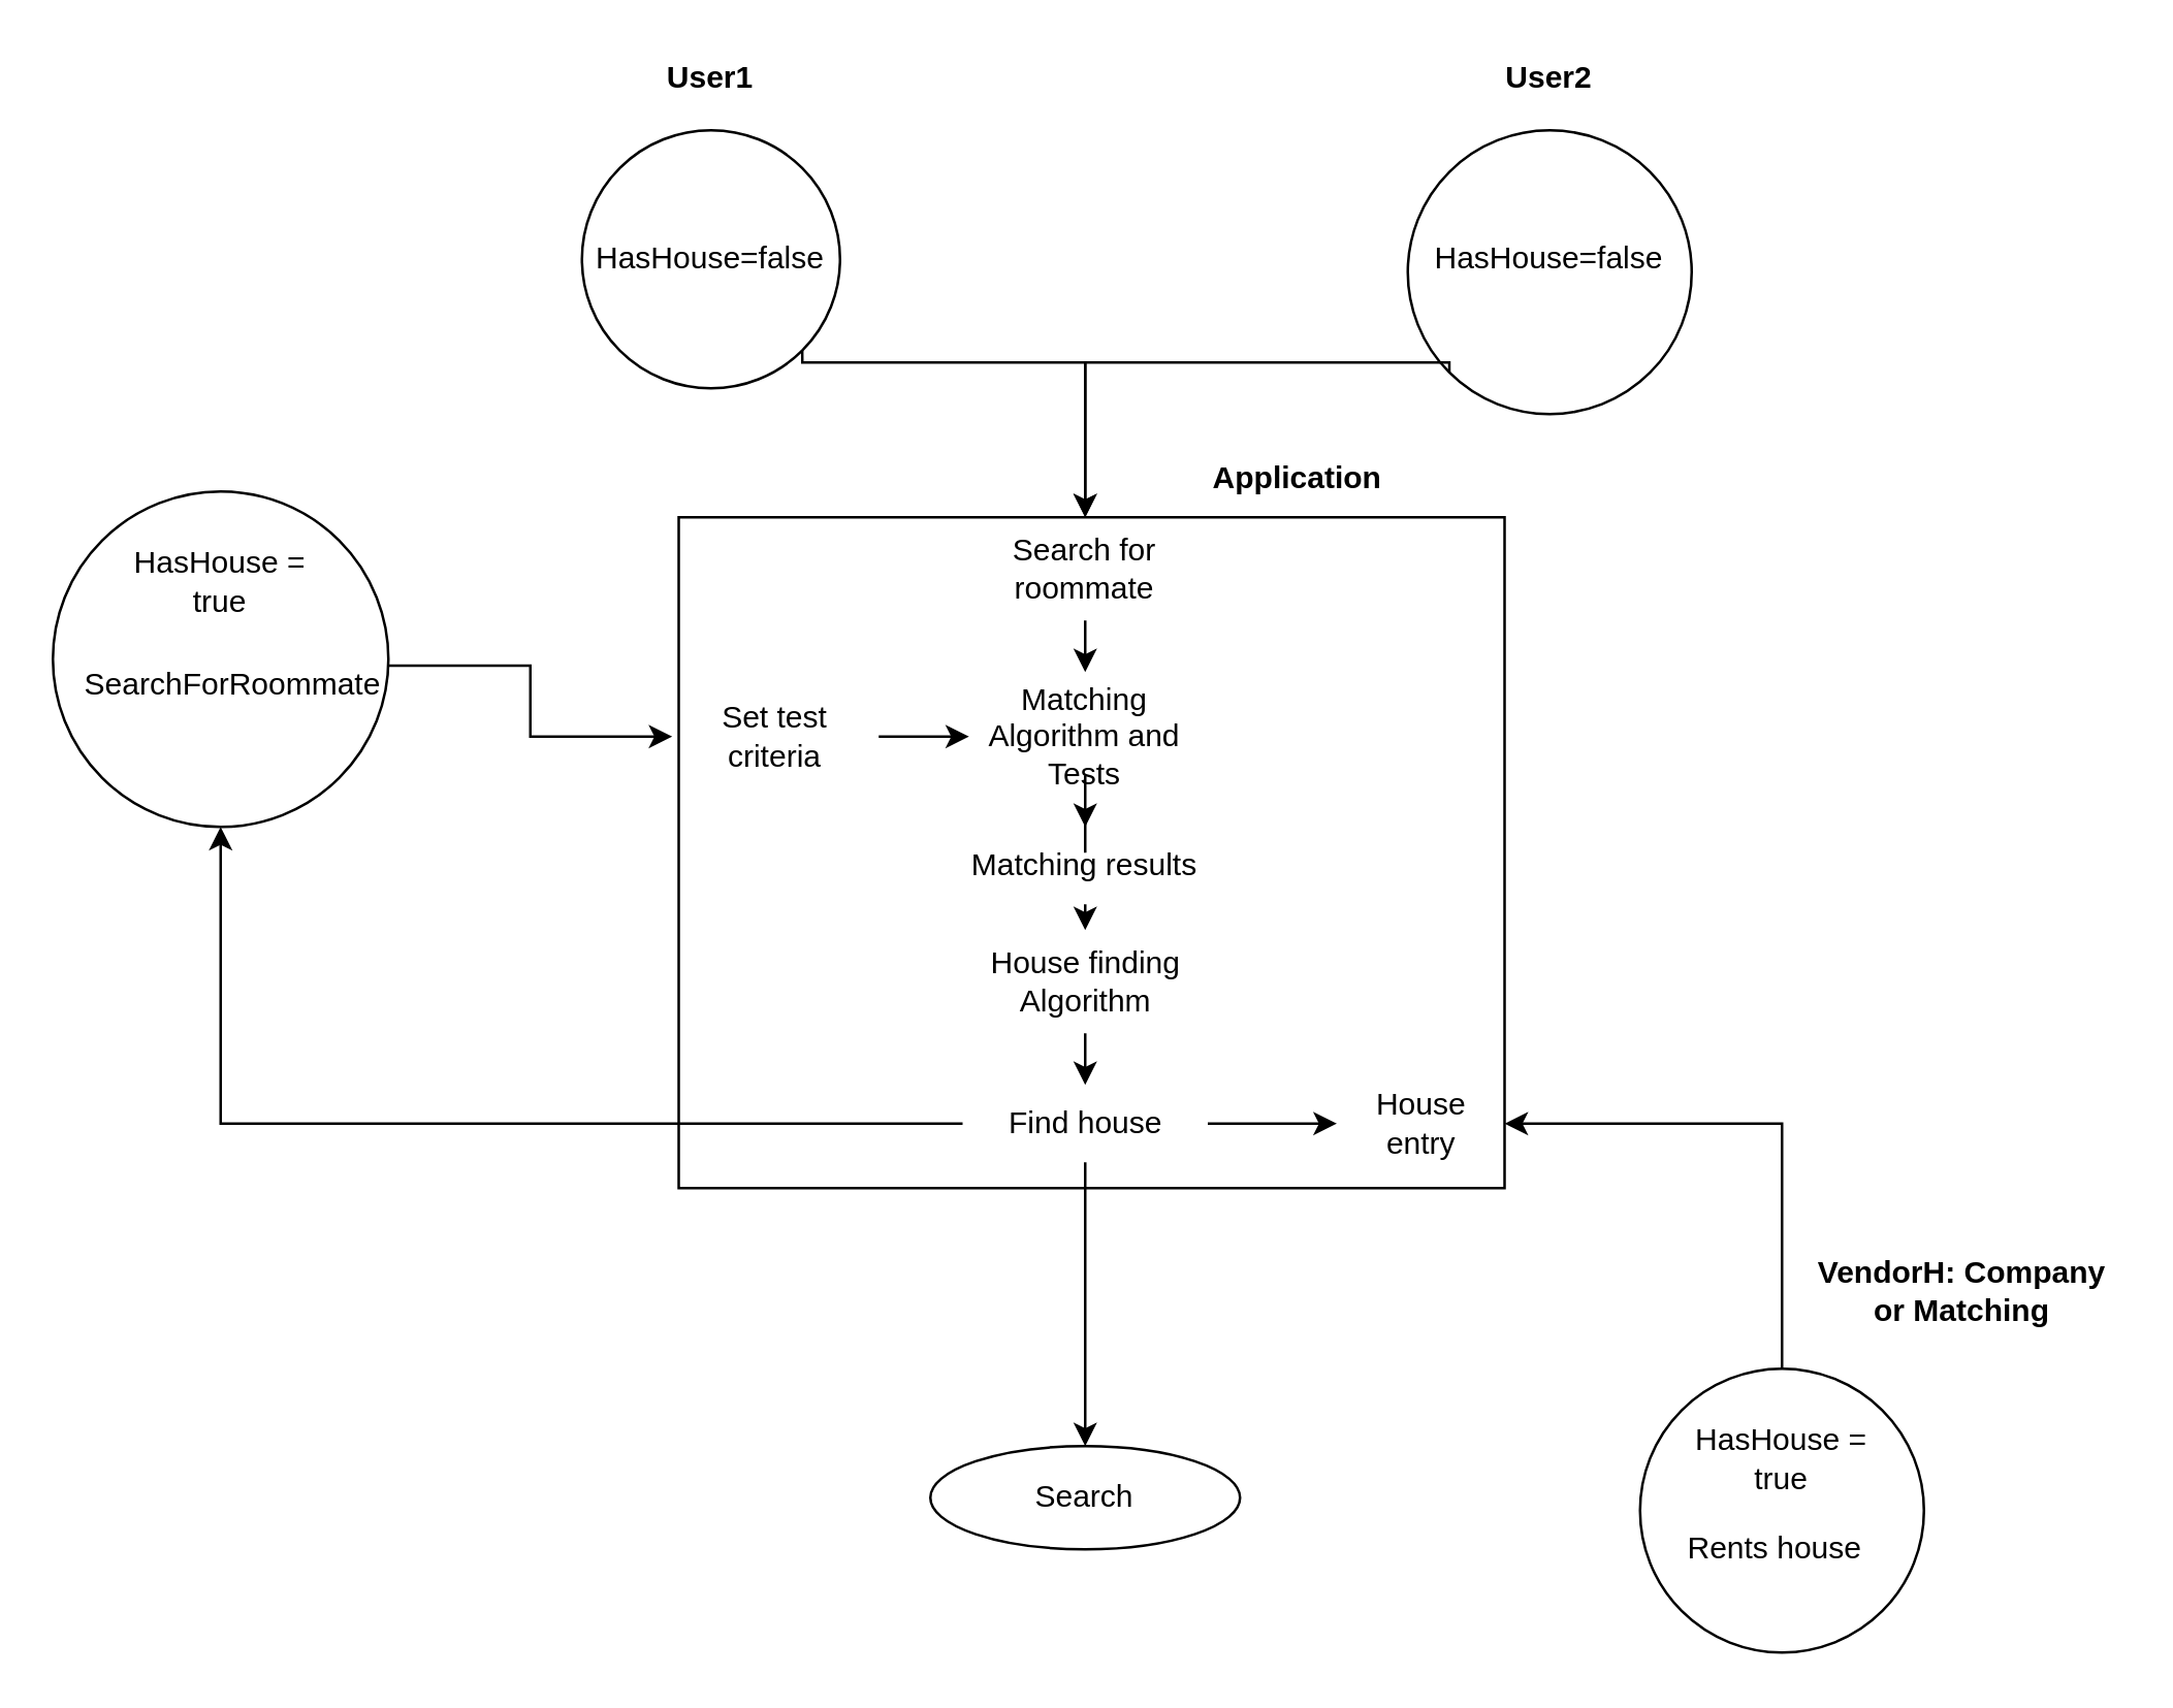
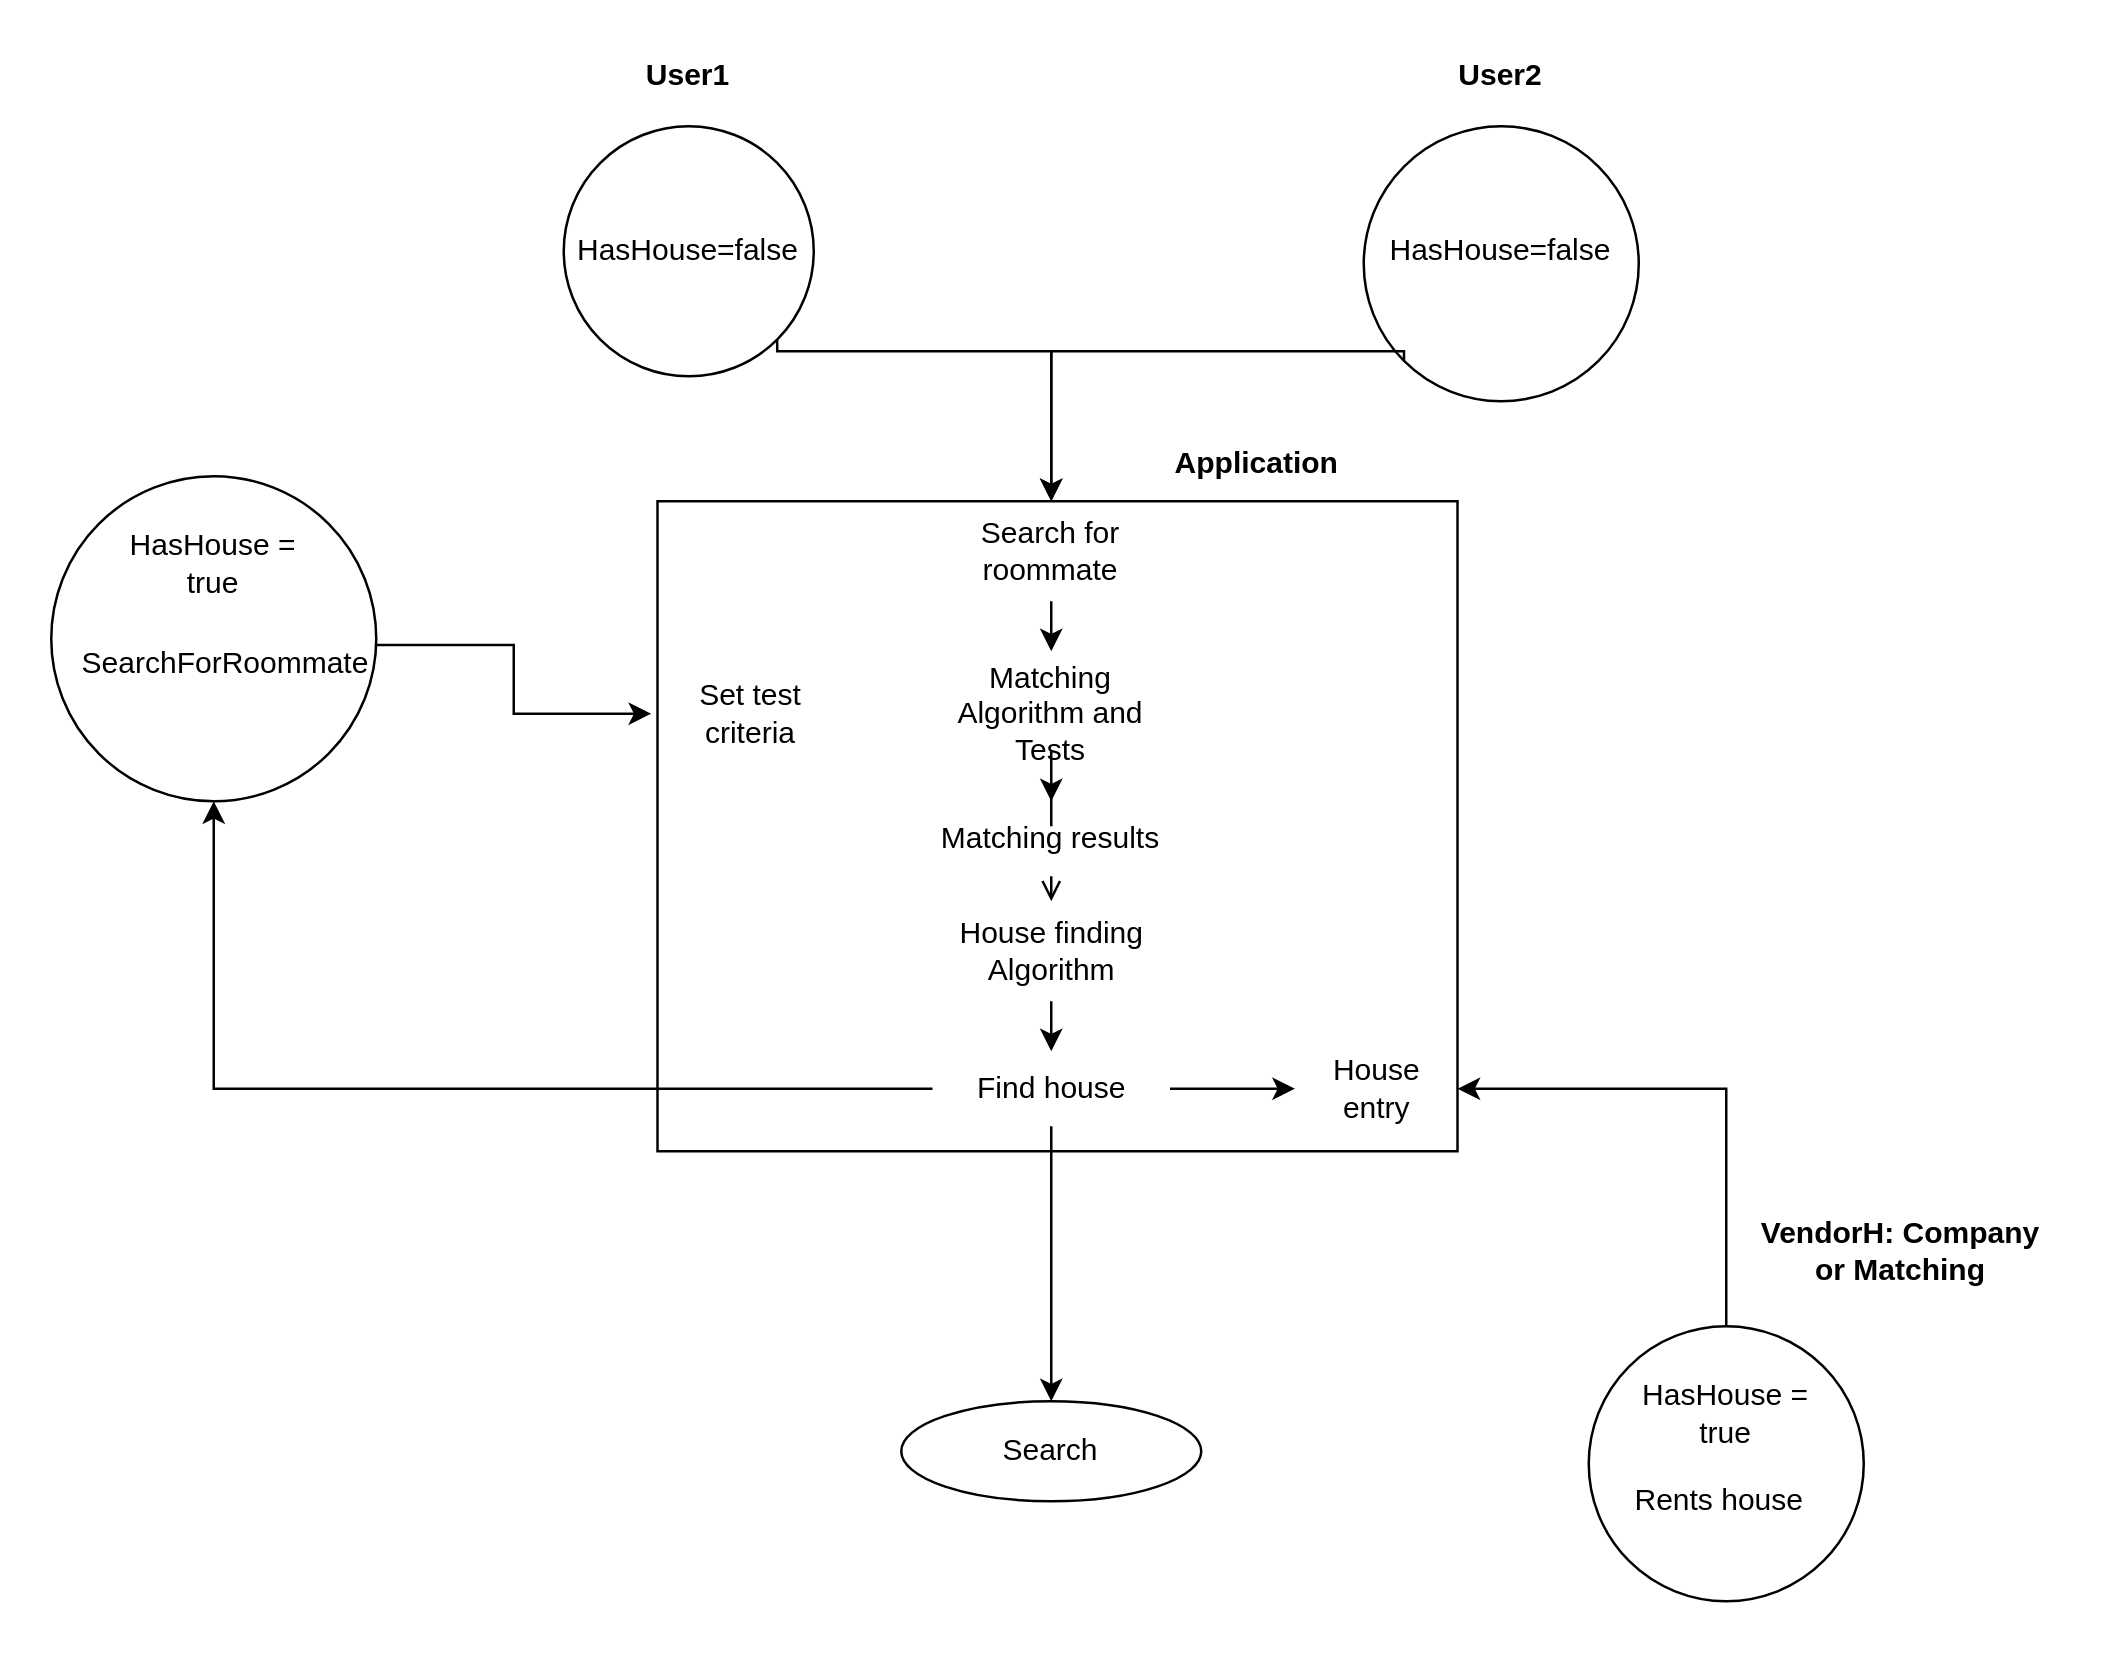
  <mxCell id="0" />
  <mxCell id="1" parent="0" />
  <mxCell id="2" style="edgeStyle=orthogonalEdgeStyle;rounded=0;orthogonalLoop=1;jettySize=auto;html=1;exitX=1;exitY=1;exitDx=0;exitDy=0;" parent="1" source="3" target="12" edge="1"><mxGeometry relative="1" as="geometry"><Array as="points"><mxPoint x="310" y="140" /><mxPoint x="420" y="140" /></Array></mxGeometry></mxCell>
  <mxCell id="3" value="" style="ellipse;whiteSpace=wrap;html=1;aspect=fixed;fillColor=none;" parent="1" vertex="1"><mxGeometry x="225" y="50" width="100" height="100" as="geometry" /></mxCell>
  <mxCell id="4" style="edgeStyle=orthogonalEdgeStyle;rounded=0;orthogonalLoop=1;jettySize=auto;html=1;exitX=0;exitY=1;exitDx=0;exitDy=0;" parent="1" source="5" target="12" edge="1"><mxGeometry relative="1" as="geometry"><mxPoint x="420" y="180" as="targetPoint" /><Array as="points"><mxPoint x="561" y="140" /><mxPoint x="420" y="140" /></Array></mxGeometry></mxCell>
  <mxCell id="5" value="" style="ellipse;whiteSpace=wrap;html=1;aspect=fixed;fillColor=none;" parent="1" vertex="1"><mxGeometry x="545" y="50" width="110" height="110" as="geometry" /></mxCell>
  <mxCell id="6" value="&lt;b&gt;User1&lt;/b&gt;" style="text;html=1;strokeColor=none;fillColor=none;align=center;verticalAlign=middle;whiteSpace=wrap;rounded=0;" parent="1" vertex="1"><mxGeometry x="225" y="20" width="100" height="20" as="geometry" /></mxCell>
  <mxCell id="7" value="&lt;b&gt;User2&lt;/b&gt;" style="text;html=1;strokeColor=none;fillColor=none;align=center;verticalAlign=middle;whiteSpace=wrap;rounded=0;" parent="1" vertex="1"><mxGeometry x="580" y="20" width="40" height="20" as="geometry" /></mxCell>
  <mxCell id="8" value="HasHouse=false" style="text;html=1;strokeColor=none;fillColor=none;align=center;verticalAlign=middle;whiteSpace=wrap;rounded=0;" parent="1" vertex="1"><mxGeometry x="225" y="90" width="100" height="20" as="geometry" /></mxCell>
  <mxCell id="9" value="HasHouse=false" style="text;html=1;strokeColor=none;fillColor=none;align=center;verticalAlign=middle;whiteSpace=wrap;rounded=0;" parent="1" vertex="1"><mxGeometry x="550" y="90" width="100" height="20" as="geometry" /></mxCell>
  <mxCell id="10" value="" style="rounded=0;whiteSpace=wrap;html=1;" parent="1" vertex="1"><mxGeometry x="262.5" y="200" width="320" height="260" as="geometry" /></mxCell>
  <mxCell id="11" style="edgeStyle=orthogonalEdgeStyle;rounded=0;orthogonalLoop=1;jettySize=auto;html=1;exitX=0.5;exitY=1;exitDx=0;exitDy=0;entryX=0.5;entryY=0;entryDx=0;entryDy=0;" parent="1" source="12" target="14" edge="1"><mxGeometry relative="1" as="geometry"><mxPoint x="420" y="230" as="targetPoint" /></mxGeometry></mxCell>
  <mxCell id="12" value="Search for roommate" style="text;html=1;strokeColor=none;fillColor=none;align=center;verticalAlign=middle;whiteSpace=wrap;rounded=0;" parent="1" vertex="1"><mxGeometry x="370" y="200" width="100" height="40" as="geometry" /></mxCell>
  <mxCell id="13" style="edgeStyle=orthogonalEdgeStyle;rounded=0;orthogonalLoop=1;jettySize=auto;html=1;entryX=0.5;entryY=0;entryDx=0;entryDy=0;" parent="1" source="14" target="18" edge="1"><mxGeometry relative="1" as="geometry"><mxPoint x="140" y="470" as="targetPoint" /></mxGeometry></mxCell>
  <mxCell id="14" value="Matching Algorithm and Tests" style="text;html=1;strokeColor=none;fillColor=none;align=center;verticalAlign=middle;whiteSpace=wrap;rounded=0;" parent="1" vertex="1"><mxGeometry x="375" y="260" width="90" height="50" as="geometry" /></mxCell>
  <mxCell id="15" value="&lt;b&gt;Application&lt;/b&gt;" style="text;html=1;strokeColor=none;fillColor=none;align=center;verticalAlign=middle;whiteSpace=wrap;rounded=0;" parent="1" vertex="1"><mxGeometry x="460" y="170" width="85" height="30" as="geometry" /></mxCell>
  <mxCell id="16" style="edgeStyle=orthogonalEdgeStyle;rounded=0;orthogonalLoop=1;jettySize=auto;html=1;exitX=0.5;exitY=1;exitDx=0;exitDy=0;" parent="1" edge="1"><mxGeometry relative="1" as="geometry"><mxPoint x="420" y="560" as="sourcePoint" /><mxPoint x="420" y="560" as="targetPoint" /></mxGeometry></mxCell>
- <mxCell id="17" style="edgeStyle=orthogonalEdgeStyle;rounded=0;orthogonalLoop=1;jettySize=auto;html=1;exitX=0.5;exitY=1;exitDx=0;exitDy=0;entryX=0.5;entryY=0;entryDx=0;entryDy=0;" parent="1" source="18" target="37" edge="1"><mxGeometry relative="1" as="geometry" /></mxCell>
+ <mxCell id="17" style="edgeStyle=orthogonalEdgeStyle;rounded=0;orthogonalLoop=1;jettySize=auto;html=1;exitX=0.5;exitY=1;exitDx=0;exitDy=0;entryX=0.5;entryY=0;entryDx=0;entryDy=0;endArrow=open;" parent="1" source="18" target="37" edge="1"><mxGeometry relative="1" as="geometry" /></mxCell>
  <mxCell id="18" value="Matching results&lt;br&gt;" style="text;html=1;strokeColor=none;fillColor=none;align=center;verticalAlign=middle;whiteSpace=wrap;rounded=0;" parent="1" vertex="1"><mxGeometry x="345" y="320" width="150" height="30" as="geometry" /></mxCell>
  <mxCell id="19" value="" style="ellipse;whiteSpace=wrap;html=1;aspect=fixed;fillColor=none;" parent="1" vertex="1"><mxGeometry y="190" width="130" height="130" as="geometry" x="20" /></mxCell>
  <mxCell id="20" value="HasHouse = true" style="text;html=1;strokeColor=none;fillColor=none;align=center;verticalAlign=middle;whiteSpace=wrap;rounded=0;" parent="1" vertex="1"><mxGeometry x="40" y="210" width="90" height="30" as="geometry" /></mxCell>
  <mxCell id="21" style="edgeStyle=orthogonalEdgeStyle;rounded=0;orthogonalLoop=1;jettySize=auto;html=1;exitX=1;exitY=0.25;exitDx=0;exitDy=0;" edge="1" parent="1" source="22" target="29"><mxGeometry relative="1" as="geometry" /></mxCell>
  <mxCell id="22" value="SearchForRoommate" style="text;html=1;strokeColor=none;fillColor=none;align=center;verticalAlign=middle;whiteSpace=wrap;rounded=0;" parent="1" vertex="1"><mxGeometry x="30" y="250" width="120" height="30" as="geometry" /></mxCell>
  <mxCell id="23" style="edgeStyle=orthogonalEdgeStyle;rounded=0;orthogonalLoop=1;jettySize=auto;html=1;exitX=0.5;exitY=0;exitDx=0;exitDy=0;entryX=1;entryY=0.5;entryDx=0;entryDy=0;" parent="1" source="24" target="34" edge="1"><mxGeometry relative="1" as="geometry" /></mxCell>
  <mxCell id="24" value="" style="ellipse;whiteSpace=wrap;html=1;aspect=fixed;fillColor=none;" parent="1" vertex="1"><mxGeometry x="635" y="530" width="110" height="110" as="geometry" /></mxCell>
  <mxCell id="25" value="HasHouse = true" style="text;html=1;strokeColor=none;fillColor=none;align=center;verticalAlign=middle;whiteSpace=wrap;rounded=0;" parent="1" vertex="1"><mxGeometry x="645" y="550" width="90" height="30" as="geometry" /></mxCell>
  <mxCell id="26" value="Rents house" style="text;html=1;strokeColor=none;fillColor=none;align=center;verticalAlign=middle;whiteSpace=wrap;rounded=0;" parent="1" vertex="1"><mxGeometry x="640" y="585" width="95" height="30" as="geometry" /></mxCell>
  <mxCell id="27" value="&lt;b&gt;VendorH: Company or Matching&lt;/b&gt;" style="text;html=1;strokeColor=none;fillColor=none;align=center;verticalAlign=middle;whiteSpace=wrap;rounded=0;" parent="1" vertex="1"><mxGeometry x="700" y="480" width="120" height="40" as="geometry" /></mxCell>
- <mxCell id="28" style="edgeStyle=orthogonalEdgeStyle;rounded=0;orthogonalLoop=1;jettySize=auto;html=1;exitX=1;exitY=0.5;exitDx=0;exitDy=0;" parent="1" source="29" target="14" edge="1"><mxGeometry relative="1" as="geometry" /></mxCell>
  <mxCell id="29" value="Set test criteria" style="text;html=1;strokeColor=none;fillColor=none;align=center;verticalAlign=middle;whiteSpace=wrap;rounded=0;" parent="1" vertex="1"><mxGeometry x="260" y="257.5" width="80" height="55" as="geometry" /></mxCell>
  <mxCell id="30" style="edgeStyle=orthogonalEdgeStyle;rounded=0;orthogonalLoop=1;jettySize=auto;html=1;exitX=0;exitY=0.5;exitDx=0;exitDy=0;entryX=0.5;entryY=1;entryDx=0;entryDy=0;" parent="1" source="33" target="19" edge="1"><mxGeometry relative="1" as="geometry"><mxPoint x="90" y="360" as="targetPoint" /></mxGeometry></mxCell>
  <mxCell id="31" style="edgeStyle=orthogonalEdgeStyle;rounded=0;orthogonalLoop=1;jettySize=auto;html=1;exitX=0.5;exitY=1;exitDx=0;exitDy=0;entryX=0.5;entryY=0;entryDx=0;entryDy=0;" parent="1" source="33" target="35" edge="1"><mxGeometry relative="1" as="geometry" /></mxCell>
  <mxCell id="32" style="edgeStyle=orthogonalEdgeStyle;rounded=0;orthogonalLoop=1;jettySize=auto;html=1;exitX=1;exitY=0.5;exitDx=0;exitDy=0;entryX=0;entryY=0.5;entryDx=0;entryDy=0;" parent="1" source="33" target="34" edge="1"><mxGeometry relative="1" as="geometry" /></mxCell>
  <mxCell id="33" value="Find house" style="text;html=1;strokeColor=none;fillColor=none;align=center;verticalAlign=middle;whiteSpace=wrap;rounded=0;" parent="1" vertex="1"><mxGeometry x="372.5" y="420" width="95" height="30" as="geometry" /></mxCell>
  <mxCell id="34" value="House entry" style="text;html=1;strokeColor=none;fillColor=none;align=center;verticalAlign=middle;whiteSpace=wrap;rounded=0;" parent="1" vertex="1"><mxGeometry x="517.5" y="417.5" width="65" height="35" as="geometry" /></mxCell>
  <mxCell id="35" value="Search" style="ellipse;whiteSpace=wrap;html=1;fillColor=none;" parent="1" vertex="1"><mxGeometry x="360" y="560" width="120" height="40" as="geometry" /></mxCell>
  <mxCell id="36" style="edgeStyle=orthogonalEdgeStyle;rounded=0;orthogonalLoop=1;jettySize=auto;html=1;exitX=0.5;exitY=1;exitDx=0;exitDy=0;entryX=0.5;entryY=0;entryDx=0;entryDy=0;" parent="1" source="37" target="33" edge="1"><mxGeometry relative="1" as="geometry" /></mxCell>
  <mxCell id="37" value="House finding&lt;br&gt;Algorithm" style="text;html=1;strokeColor=none;fillColor=none;align=center;verticalAlign=middle;whiteSpace=wrap;rounded=0;" parent="1" vertex="1"><mxGeometry x="377.5" y="360" width="85" height="40" as="geometry" /></mxCell>
